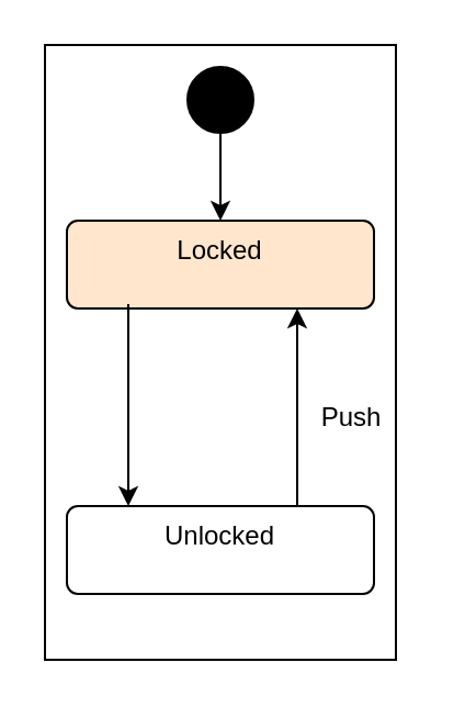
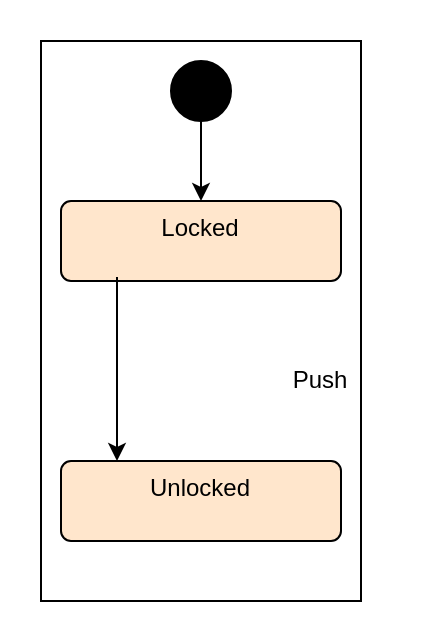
  <mxCell id="0" />
  <mxCell id="1" parent="0" />
  <mxCell id="2" value="" style="rounded=0;whiteSpace=wrap;html=1;" parent="1" vertex="1"><mxGeometry x="20" y="20" width="160" height="280" as="geometry" /></mxCell>
  <mxCell id="3" value="Locked" style="html=1;align=center;verticalAlign=top;rounded=1;absoluteArcSize=1;arcSize=10;dashed=0;whiteSpace=wrap;fillColor=#ffe6cc;" parent="1" vertex="1"><mxGeometry x="30" y="100" width="140" height="40" as="geometry" /></mxCell>
- <mxCell id="4" value="Unlocked" style="html=1;align=center;verticalAlign=top;rounded=1;absoluteArcSize=1;arcSize=10;dashed=0;whiteSpace=wrap;" parent="1" vertex="1"><mxGeometry x="30" y="230" width="140" height="40" as="geometry" /></mxCell>
+ <mxCell id="4" value="Unlocked" style="html=1;align=center;verticalAlign=top;rounded=1;absoluteArcSize=1;arcSize=10;dashed=0;whiteSpace=wrap;fillColor=#ffe6cc;" parent="1" vertex="1"><mxGeometry x="30" y="230" width="140" height="40" as="geometry" /></mxCell>
  <mxCell id="5" value="" style="edgeStyle=none;html=1;" parent="1" source="6" target="3" edge="1"><mxGeometry relative="1" as="geometry" /></mxCell>
  <mxCell id="6" value="" style="ellipse;fillColor=strokeColor;html=1;" parent="1" vertex="1"><mxGeometry x="85" y="30" width="30" height="30" as="geometry" /></mxCell>
  <mxCell id="7" value="" style="edgeStyle=none;orthogonalLoop=1;jettySize=auto;html=1;exitX=0.2;exitY=0.95;exitDx=0;exitDy=0;exitPerimeter=0;" parent="1" source="3" edge="1"><mxGeometry width="80" relative="1" as="geometry"><mxPoint x="55" y="150" as="sourcePoint" /><mxPoint x="58" y="230" as="targetPoint" /><Array as="points" /></mxGeometry></mxCell>
- <mxCell id="8" value="" style="edgeStyle=none;orthogonalLoop=1;jettySize=auto;html=1;exitX=0.75;exitY=0;exitDx=0;exitDy=0;entryX=0.75;entryY=1;entryDx=0;entryDy=0;" parent="1" source="4" target="3" edge="1"><mxGeometry width="80" relative="1" as="geometry"><mxPoint x="250" y="260" as="sourcePoint" /><mxPoint x="330" y="260" as="targetPoint" /><Array as="points" /></mxGeometry></mxCell>
  <mxCell id="9" value="Push" style="text;strokeColor=none;align=center;fillColor=none;html=1;verticalAlign=middle;whiteSpace=wrap;rounded=0;" parent="1" vertex="1"><mxGeometry x="130" y="175" width="60" height="30" as="geometry" /></mxCell>
